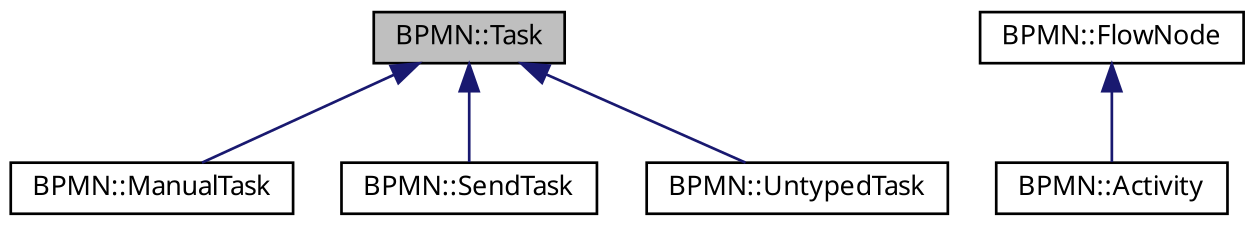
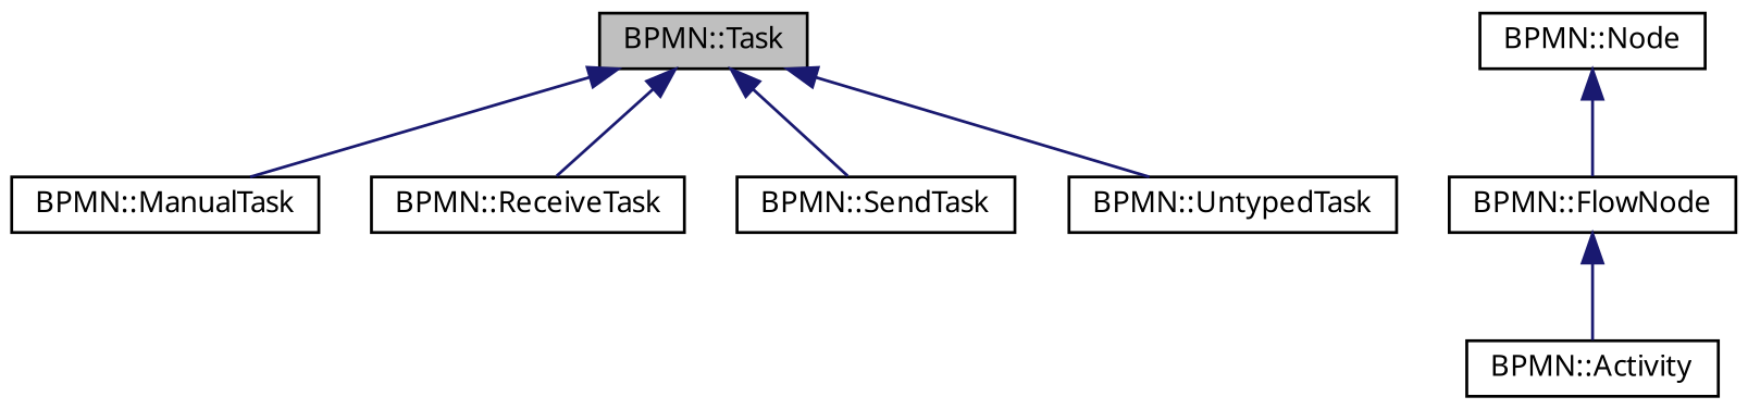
  digraph {
    fontname="Noto Sans"
    rankdir=TB
    node [color=black fillcolor=white fontname="Noto Sans" fontsize=10 shape=record style=filled]
    edge [color=midnightblue dir=back fontname="Noto Sans" fontsize=10 labelfontname=Helvetica labelfontsize=10 style=solid]
    n1 [fillcolor=grey75 fontcolor=black height=0.2 label="BPMN::Task" width=0.4]
    n2 [height=0.2 label="BPMN::ManualTask" width=0.4]
+   n3 [height=0.2 label="BPMN::ReceiveTask" width=0.4]
    n4 [height=0.2 label="BPMN::SendTask" width=0.4]
    n5 [height=0.2 label="BPMN::UntypedTask" width=0.4]
    n6 [height=0.2 label="BPMN::Activity" width=0.4]
    n7 [height=0.2 label="BPMN::FlowNode" width=0.4]
+   n8 [height=0.2 label="BPMN::Node" width=0.4]
    n1 -> n2
+   n1 -> n3
    n1 -> n4
    n1 -> n5
    n7 -> n6
+   n8 -> n7
  }
